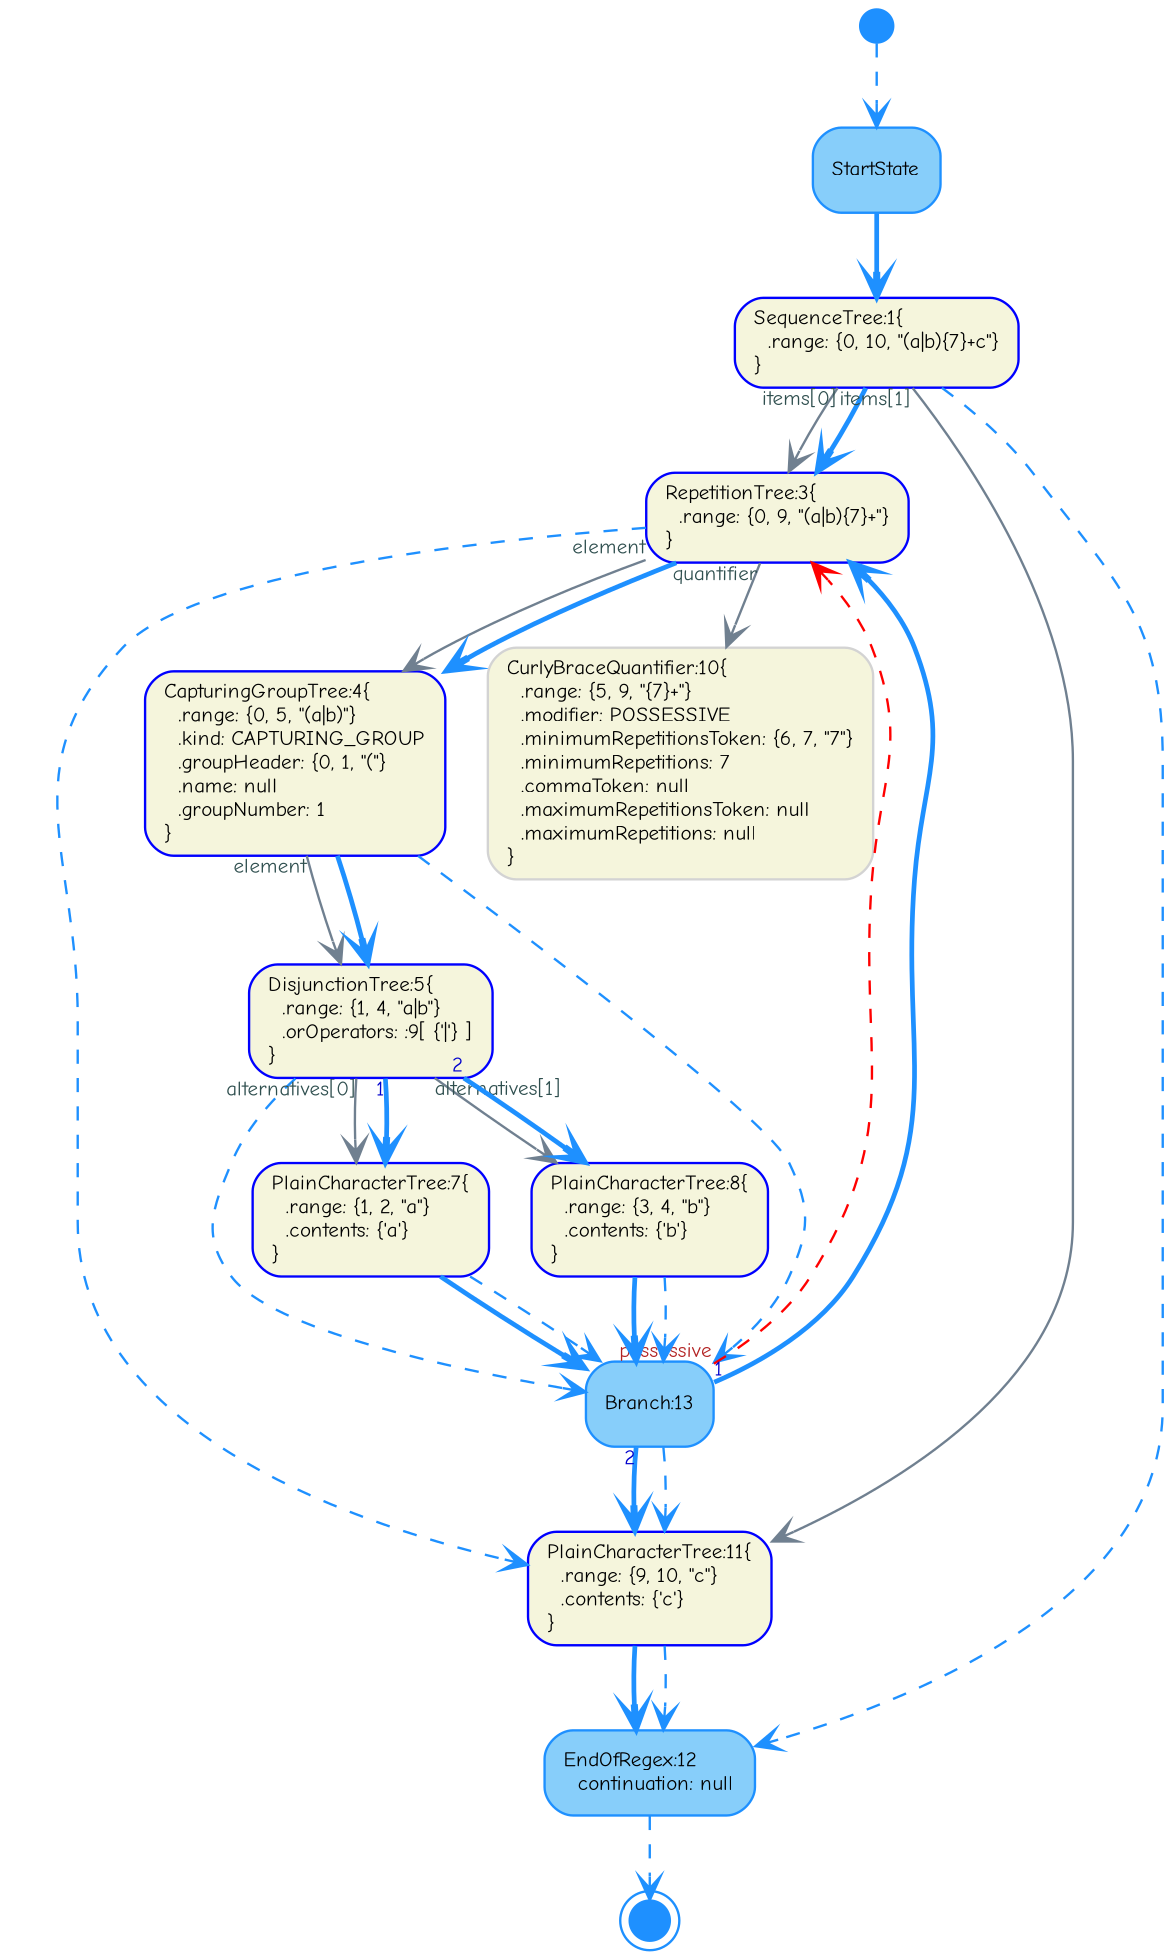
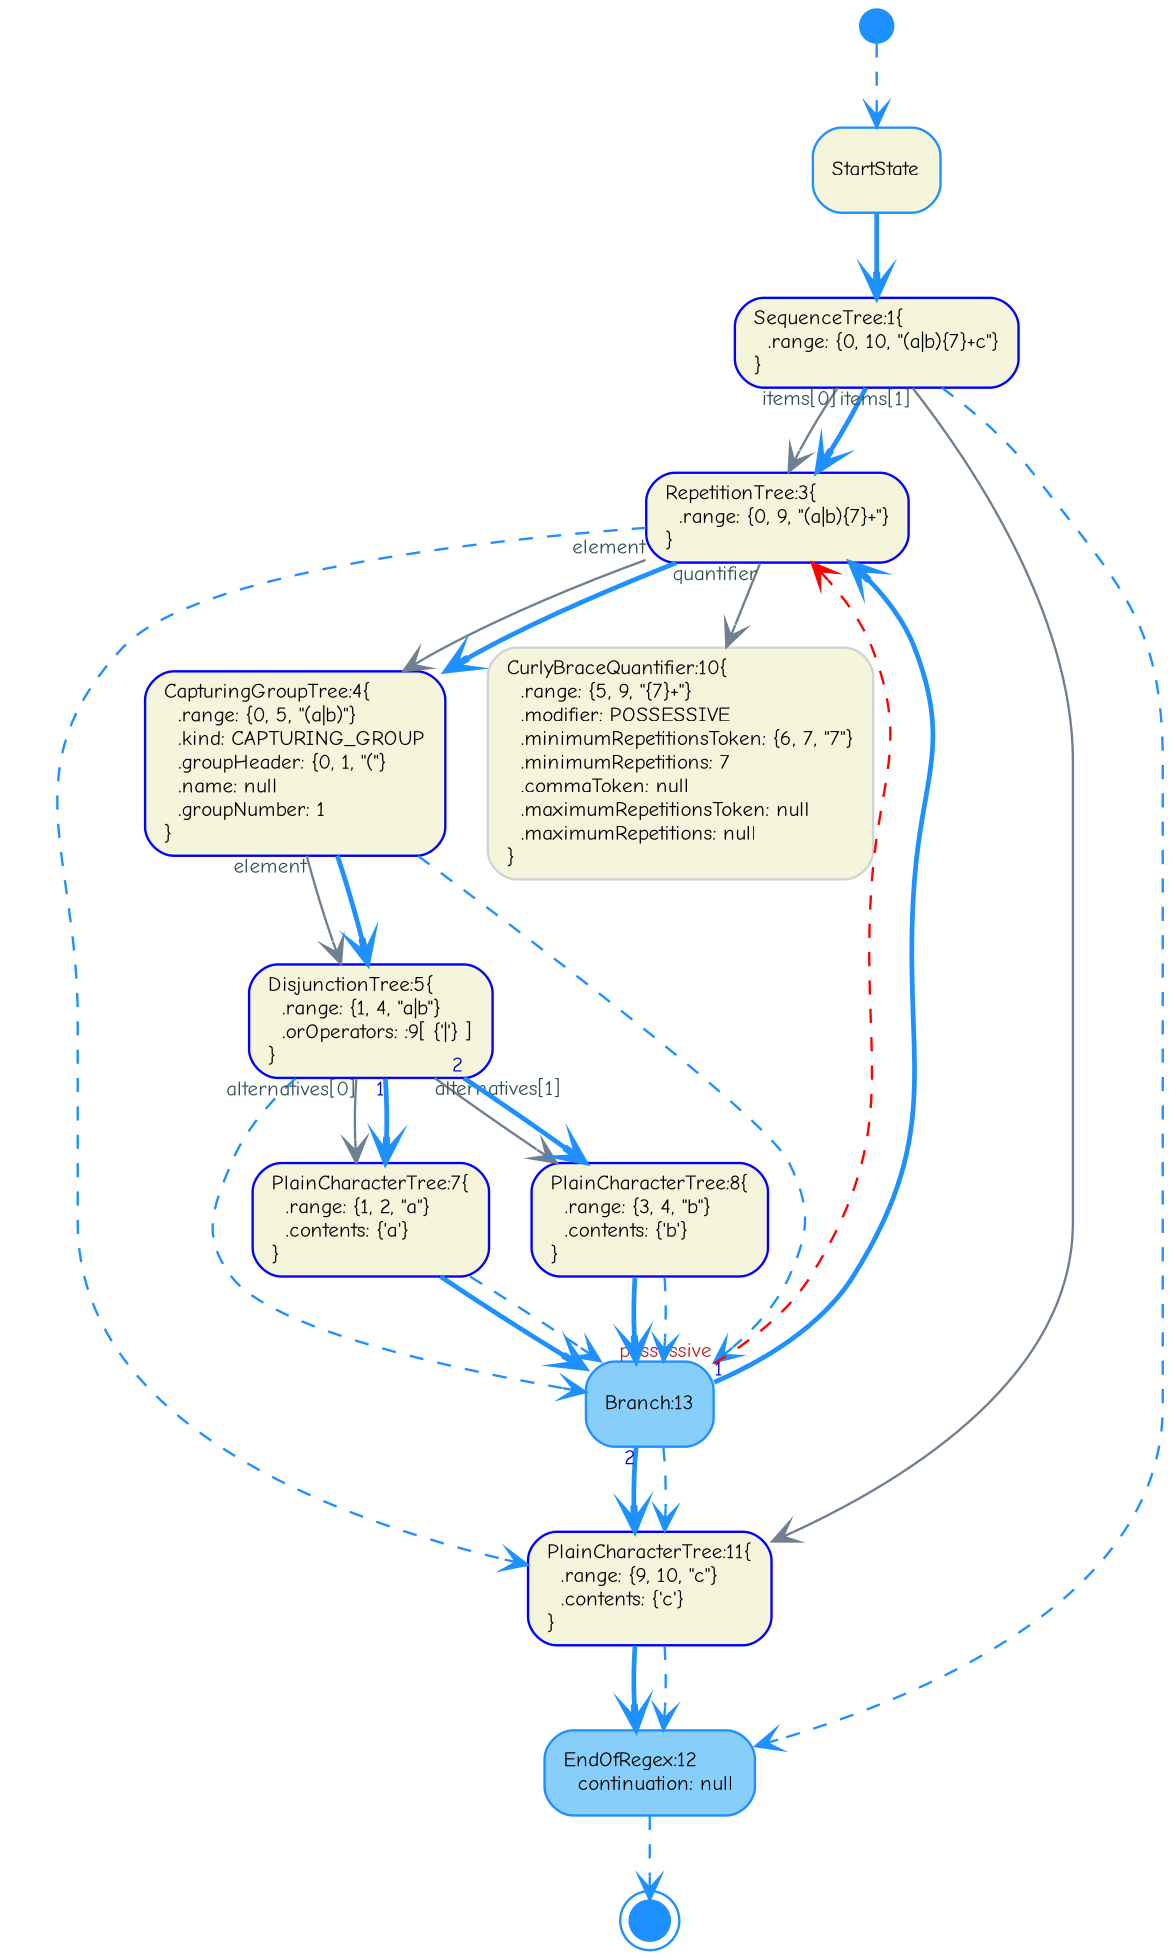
  digraph {
    fontname="Comic Neue"
    fontsize=11
    rankdir=TB
    node [color=Blue fillcolor=Beige fixedsize=false fontname="Comic Neue" fontsize=9 shape=box style="rounded,filled"]
    edge [arrowhead=vee arrowtail=none color=DodgerBlue dir=both fontcolor=MediumBlue fontname="Comic Neue" fontsize=9 style=bold]
    n1 [label="SequenceTree:1\{\l  .range: \{0, 10, \"(a|b)\{7\}+c\"\}\l\}\l" width=0.75]
    n2 [label="RepetitionTree:3\{\l  .range: \{0, 9, \"(a|b)\{7\}+\"\}\l\}\l" width=0.75]
    n3 [label="PlainCharacterTree:11\{\l  .range: \{9, 10, \"c\"\}\l  .contents: \{'c'\}\l\}\l" width=0.75]
    n4 [color=DodgerBlue fillcolor=LightSkyBlue label="EndOfRegex:12\l  continuation: null\l" width=0.75]
    n5 [label="CapturingGroupTree:4\{\l  .range: \{0, 5, \"(a|b)\"\}\l  .kind: CAPTURING_GROUP\l  .groupHeader: \{0, 1, \"(\"\}\l  .name: null\l  .groupNumber: 1\l\}\l" width=0.75]
    n6 [color=LightGray label="CurlyBraceQuantifier:10\{\l  .range: \{5, 9, \"\{7\}+\"\}\l  .modifier: POSSESSIVE\l  .minimumRepetitionsToken: \{6, 7, \"7\"\}\l  .minimumRepetitions: 7\l  .commaToken: null\l  .maximumRepetitionsToken: null\l  .maximumRepetitions: null\l\}\l" width=0.75]
    n7 [label="DisjunctionTree:5\{\l  .range: \{1, 4, \"a|b\"\}\l  .orOperators: :9[ \{'|'\} ]\l\}\l" width=0.75]
    n8 [color=DodgerBlue fillcolor=LightSkyBlue label="Branch:13\l" width=0.75]
    n9 [label="PlainCharacterTree:7\{\l  .range: \{1, 2, \"a\"\}\l  .contents: \{'a'\}\l\}\l" width=0.75]
    n10 [label="PlainCharacterTree:8\{\l  .range: \{3, 4, \"b\"\}\l  .contents: \{'b'\}\l\}\l" width=0.75]
    n11 [color=DodgerBlue fillcolor=DodgerBlue fixedsize=true label="\l" shape=doublecircle width=0.12]
-   n12 [color=DodgerBlue fillcolor=LightSkyBlue label="StartState\l" width=0.75]
+   n12 [color=DodgerBlue label="StartState\l" width=0.75]
    n13 [color=DodgerBlue fillcolor=DodgerBlue fixedsize=true label="\l" shape=circle width=0.20]
    n1 -> n2 [color=SlateGray fontcolor=DarkSlateGray style=solid taillabel="items[0]"]
    n1 -> n2
    n1 -> n3 [color=SlateGray fontcolor=DarkSlateGray style=solid taillabel="items[1]"]
    n1 -> n4 [style=dashed]
    n2 -> n3 [style=dashed]
    n2 -> n5 [color=SlateGray fontcolor=DarkSlateGray style=solid taillabel=element]
    n2 -> n5
    n2 -> n6 [color=SlateGray fontcolor=DarkSlateGray style=solid taillabel=quantifier]
    n3 -> n4
    n3 -> n4 [style=dashed]
    n4 -> n11 [style=dashed]
    n5 -> n7 [color=SlateGray fontcolor=DarkSlateGray style=solid taillabel=element]
    n5 -> n7
    n5 -> n8 [style=dashed]
    n7 -> n8 [style=dashed]
    n7 -> n9 [color=SlateGray fontcolor=DarkSlateGray style=solid taillabel="alternatives[0]"]
    n7 -> n9 [taillabel=1]
    n7 -> n10 [color=SlateGray fontcolor=DarkSlateGray style=solid taillabel="alternatives[1]"]
    n7 -> n10 [taillabel=2]
    n8 -> n2 [color=Red fontcolor=Firebrick style=dashed taillabel=possessive]
    n8 -> n2 [taillabel=1]
    n8 -> n3 [taillabel=2]
    n8 -> n3 [style=dashed]
    n9 -> n8
    n9 -> n8 [style=dashed]
    n10 -> n8
    n10 -> n8 [style=dashed]
    n12 -> n1
    n13 -> n12 [style=dashed]
  }
